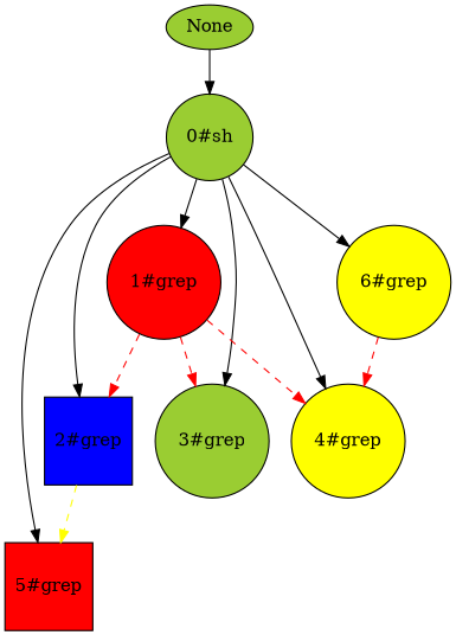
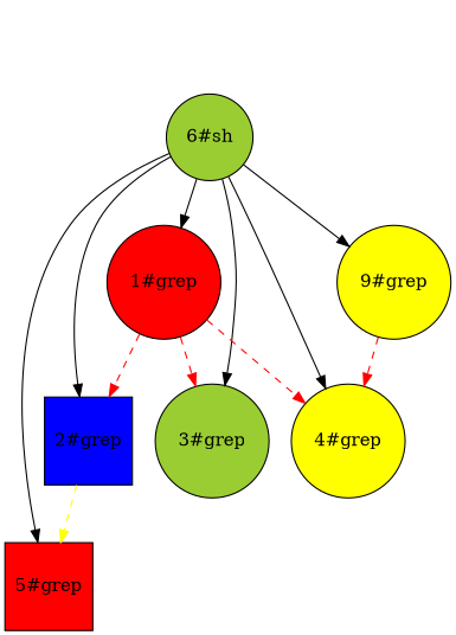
  digraph {
    node [fillcolor=yellowgreen shape=circle style=filled]
    edge [color=black style=solid]
-   n1 [label="0#sh"]
+   n1 [label="6#sh"]
    n2 [fillcolor=red label="1#grep"]
    n3 [fillcolor=blue label="2#grep" shape=square]
    n4 [label="3#grep"]
    n5 [fillcolor=yellow label="4#grep"]
    n6 [fillcolor=red label="5#grep" shape=square]
-   n7 [fillcolor=yellow label="6#grep"]
-   None [shape=""]
+   n7 [fillcolor=yellow label="9#grep"]
    n1 -> n2
    n1 -> n3
    n1 -> n4
    n1 -> n5
    n1 -> n6
    n1 -> n7
    n2 -> n3 [color=red style=dashed]
    n2 -> n4 [color=red style=dashed]
    n2 -> n5 [color=red style=dashed]
    n3 -> n6 [color=yellow style=dashed]
    n7 -> n5 [color=red style=dashed]
-   None -> n1
  }
